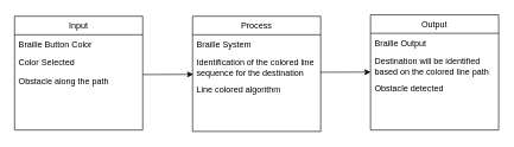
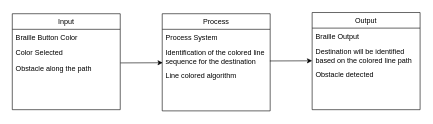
  <mxCell id="0" />
  <mxCell id="1" parent="0" />
  <mxCell id="2" value="Input" style="swimlane;fontStyle=0;childLayout=stackLayout;horizontal=1;startSize=26;fillColor=none;horizontalStack=0;resizeParent=1;resizeParentMax=0;resizeLast=0;collapsible=1;marginBottom=0;" vertex="1" parent="1"><mxGeometry x="20" y="22" width="180" height="160" as="geometry"><mxRectangle x="120" y="120" width="50" height="26" as="alternateBounds" /></mxGeometry></mxCell>
  <mxCell id="3" value="Braille Button Color" style="text;strokeColor=none;fillColor=none;align=left;verticalAlign=top;spacingLeft=4;spacingRight=4;overflow=hidden;rotatable=0;points=[[0,0.5],[1,0.5]];portConstraint=eastwest;" vertex="1" parent="2"><mxGeometry y="26" width="180" height="26" as="geometry" /></mxCell>
  <mxCell id="4" value="Color Selected" style="text;strokeColor=none;fillColor=none;align=left;verticalAlign=top;spacingLeft=4;spacingRight=4;overflow=hidden;rotatable=0;points=[[0,0.5],[1,0.5]];portConstraint=eastwest;" vertex="1" parent="2"><mxGeometry y="52" width="180" height="26" as="geometry" /></mxCell>
  <mxCell id="5" value="Obstacle along the path " style="text;strokeColor=none;fillColor=none;align=left;verticalAlign=top;spacingLeft=4;spacingRight=4;overflow=hidden;rotatable=0;points=[[0,0.5],[1,0.5]];portConstraint=eastwest;" vertex="1" parent="2"><mxGeometry y="78" width="180" height="82" as="geometry" /></mxCell>
  <mxCell id="6" value="Process" style="swimlane;fontStyle=0;childLayout=stackLayout;horizontal=1;startSize=26;fillColor=none;horizontalStack=0;resizeParent=1;resizeParentMax=0;resizeLast=0;collapsible=1;marginBottom=0;" vertex="1" parent="1"><mxGeometry x="270" y="22" width="180" height="162" as="geometry"><mxRectangle x="120" y="120" width="50" height="26" as="alternateBounds" /></mxGeometry></mxCell>
- <mxCell id="7" value="Braille System" style="text;strokeColor=none;fillColor=none;align=left;verticalAlign=top;spacingLeft=4;spacingRight=4;overflow=hidden;rotatable=0;points=[[0,0.5],[1,0.5]];portConstraint=eastwest;" vertex="1" parent="6"><mxGeometry y="26" width="180" height="26" as="geometry" /></mxCell>
+ <mxCell id="7" value="Process System" style="text;strokeColor=none;fillColor=none;align=left;verticalAlign=top;spacingLeft=4;spacingRight=4;overflow=hidden;rotatable=0;points=[[0,0.5],[1,0.5]];portConstraint=eastwest;" vertex="1" parent="6"><mxGeometry y="26" width="180" height="26" as="geometry" /></mxCell>
  <mxCell id="8" value="Identification of the colored line &#10;sequence for the destination&#10; " style="text;strokeColor=none;fillColor=none;align=left;verticalAlign=top;spacingLeft=4;spacingRight=4;overflow=hidden;rotatable=0;points=[[0,0.5],[1,0.5]];portConstraint=eastwest;" vertex="1" parent="6"><mxGeometry y="52" width="180" height="38" as="geometry" /></mxCell>
  <mxCell id="9" value="Line colored algorithm" style="text;strokeColor=none;fillColor=none;align=left;verticalAlign=top;spacingLeft=4;spacingRight=4;overflow=hidden;rotatable=0;points=[[0,0.5],[1,0.5]];portConstraint=eastwest;" vertex="1" parent="6"><mxGeometry y="90" width="180" height="72" as="geometry" /></mxCell>
  <mxCell id="10" value="Output" style="swimlane;fontStyle=0;childLayout=stackLayout;horizontal=1;startSize=26;fillColor=none;horizontalStack=0;resizeParent=1;resizeParentMax=0;resizeLast=0;collapsible=1;marginBottom=0;" vertex="1" parent="1"><mxGeometry x="520" y="20" width="180" height="162" as="geometry"><mxRectangle x="120" y="120" width="50" height="26" as="alternateBounds" /></mxGeometry></mxCell>
  <mxCell id="11" value="Braille Output" style="text;strokeColor=none;fillColor=none;align=left;verticalAlign=top;spacingLeft=4;spacingRight=4;overflow=hidden;rotatable=0;points=[[0,0.5],[1,0.5]];portConstraint=eastwest;" vertex="1" parent="10"><mxGeometry y="26" width="180" height="26" as="geometry" /></mxCell>
  <mxCell id="12" value="Destination will be identified &#10;based on the colored line path" style="text;strokeColor=none;fillColor=none;align=left;verticalAlign=top;spacingLeft=4;spacingRight=4;overflow=hidden;rotatable=0;points=[[0,0.5],[1,0.5]];portConstraint=eastwest;" vertex="1" parent="10"><mxGeometry y="52" width="180" height="38" as="geometry" /></mxCell>
  <mxCell id="13" value="Obstacle detected" style="text;strokeColor=none;fillColor=none;align=left;verticalAlign=top;spacingLeft=4;spacingRight=4;overflow=hidden;rotatable=0;points=[[0,0.5],[1,0.5]];portConstraint=eastwest;" vertex="1" parent="10"><mxGeometry y="90" width="180" height="72" as="geometry" /></mxCell>
  <mxCell id="14" value="" style="endArrow=classic;html=1;exitX=1.002;exitY=0.049;exitDx=0;exitDy=0;exitPerimeter=0;entryX=0.005;entryY=0.783;entryDx=0;entryDy=0;entryPerimeter=0;" edge="1" parent="1" source="5" target="8"><mxGeometry width="50" height="50" relative="1" as="geometry"><mxPoint x="20" y="262" as="sourcePoint" /><mxPoint x="271" y="100" as="targetPoint" /></mxGeometry></mxCell>
  <mxCell id="15" value="" style="endArrow=classic;html=1;exitX=1.002;exitY=0.049;exitDx=0;exitDy=0;exitPerimeter=0;entryX=0.005;entryY=0.783;entryDx=0;entryDy=0;entryPerimeter=0;" edge="1" parent="1"><mxGeometry width="50" height="50" relative="1" as="geometry"><mxPoint x="449.46" y="100.768" as="sourcePoint" /><mxPoint x="520" y="100.504" as="targetPoint" /></mxGeometry></mxCell>
